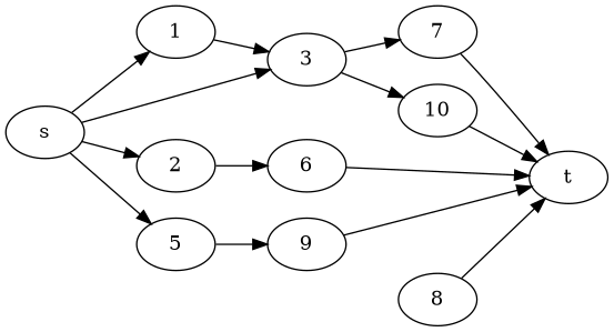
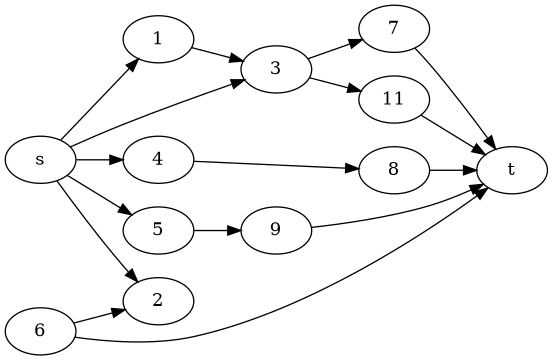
  digraph {
    rankdir=LR
    s
    1
    2
    3
+   4
    5
    6
    7
-   10
+   10 [label=11]
    8
    9
    t
    s -> 1
    s -> 2
    s -> 3
+   s -> 4
    s -> 5
    1 -> 3
-   2 -> 6
+   6 -> 2
    3 -> 7
    3 -> 10
+   4 -> 8
    5 -> 9
    6 -> t
    7 -> t
    10 -> t
    8 -> t
    9 -> t
  }
